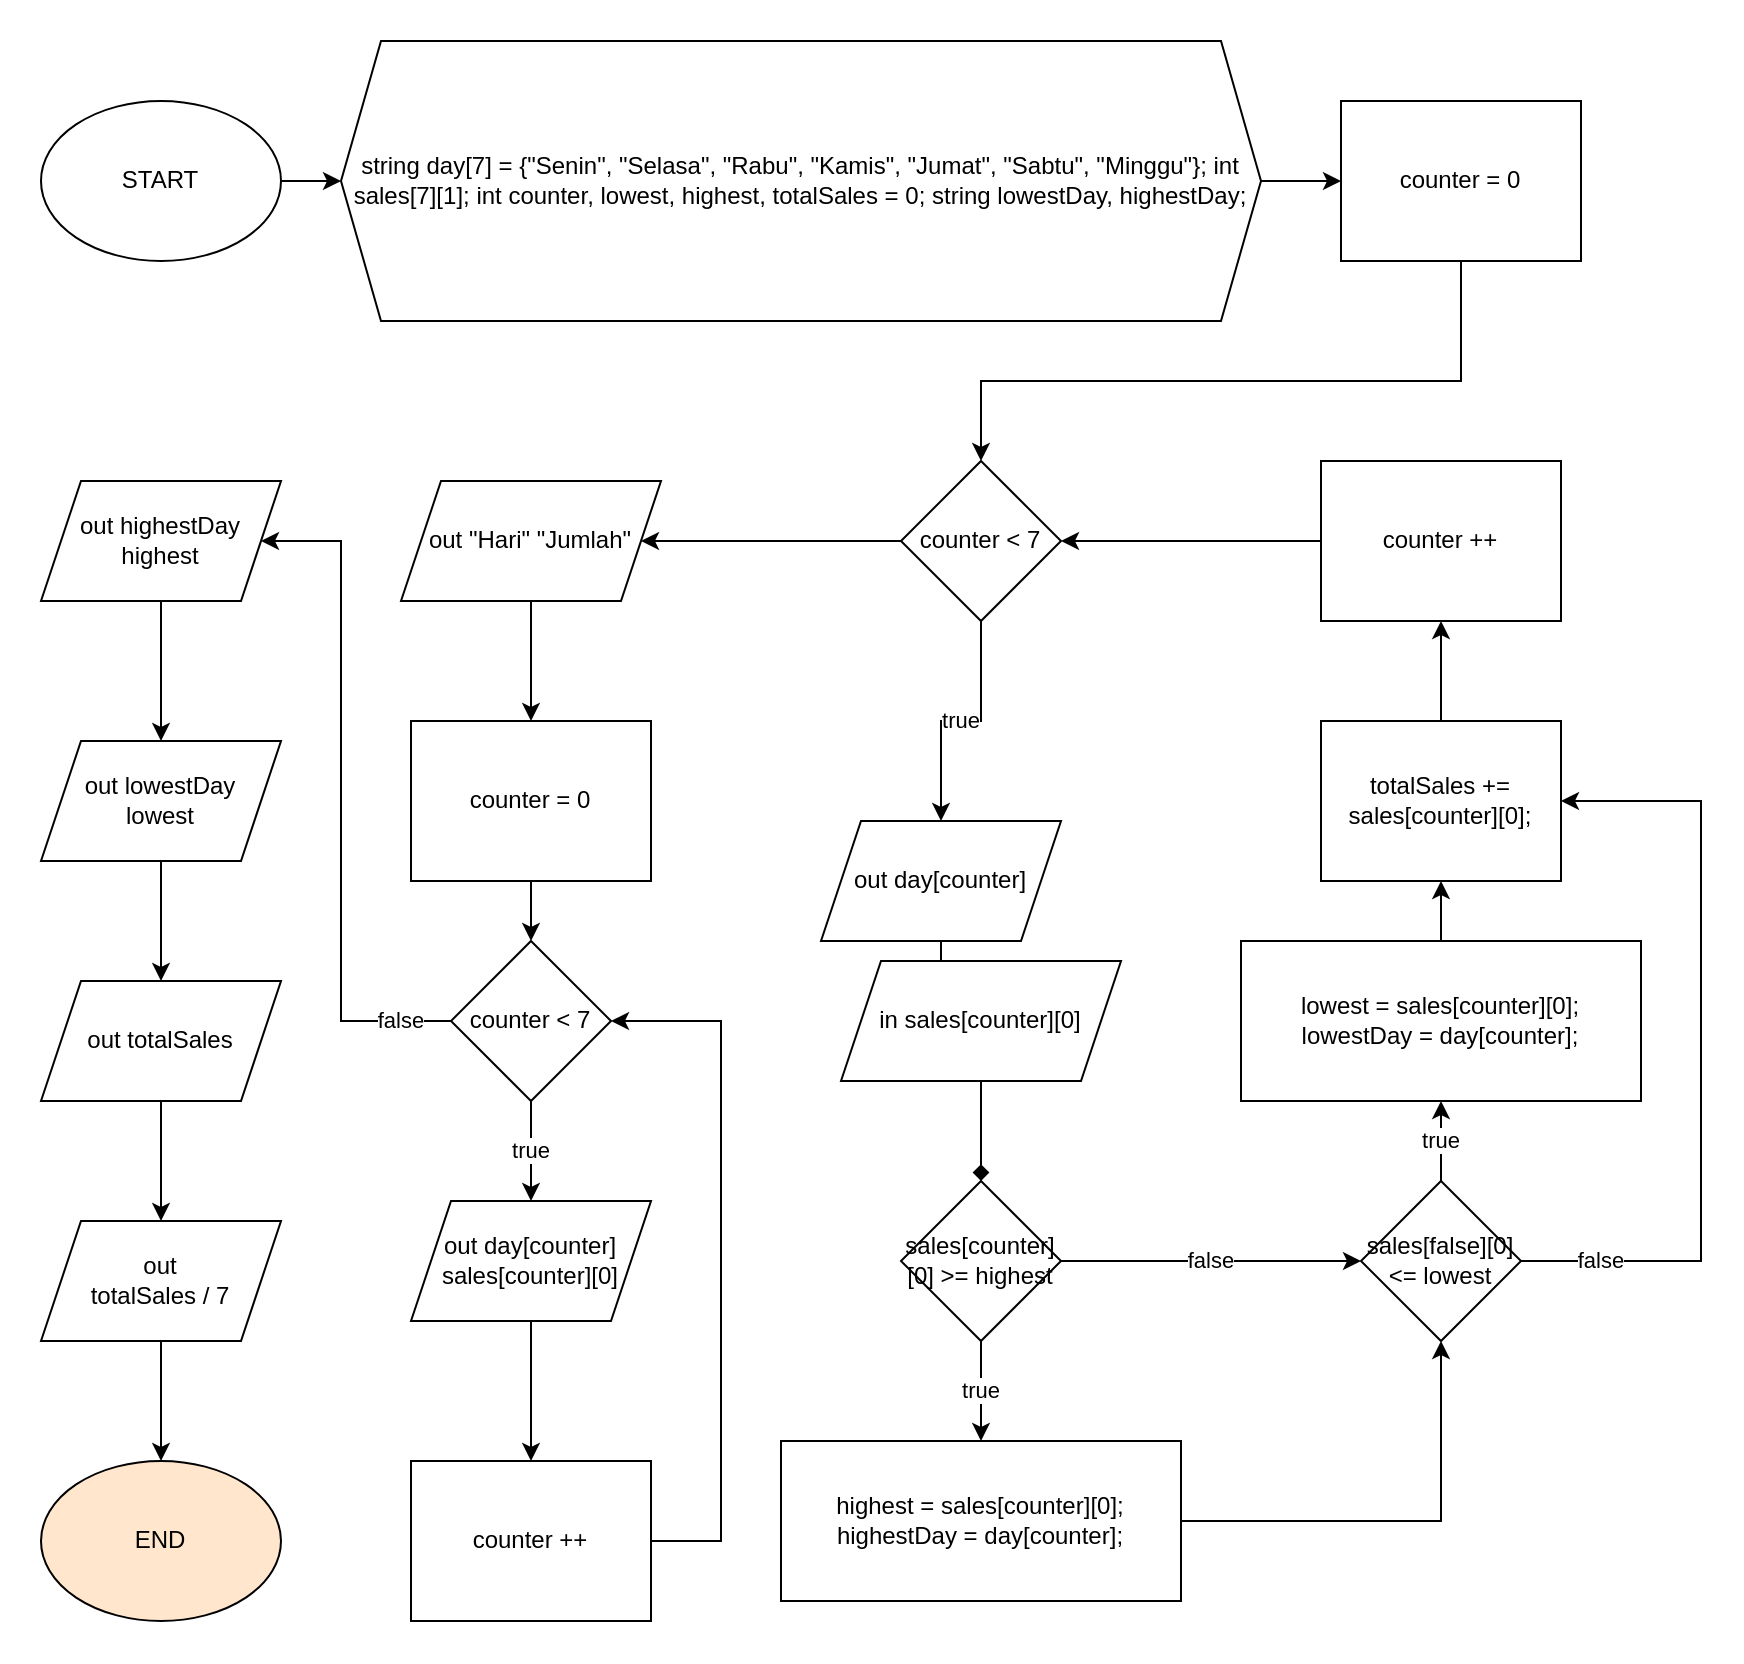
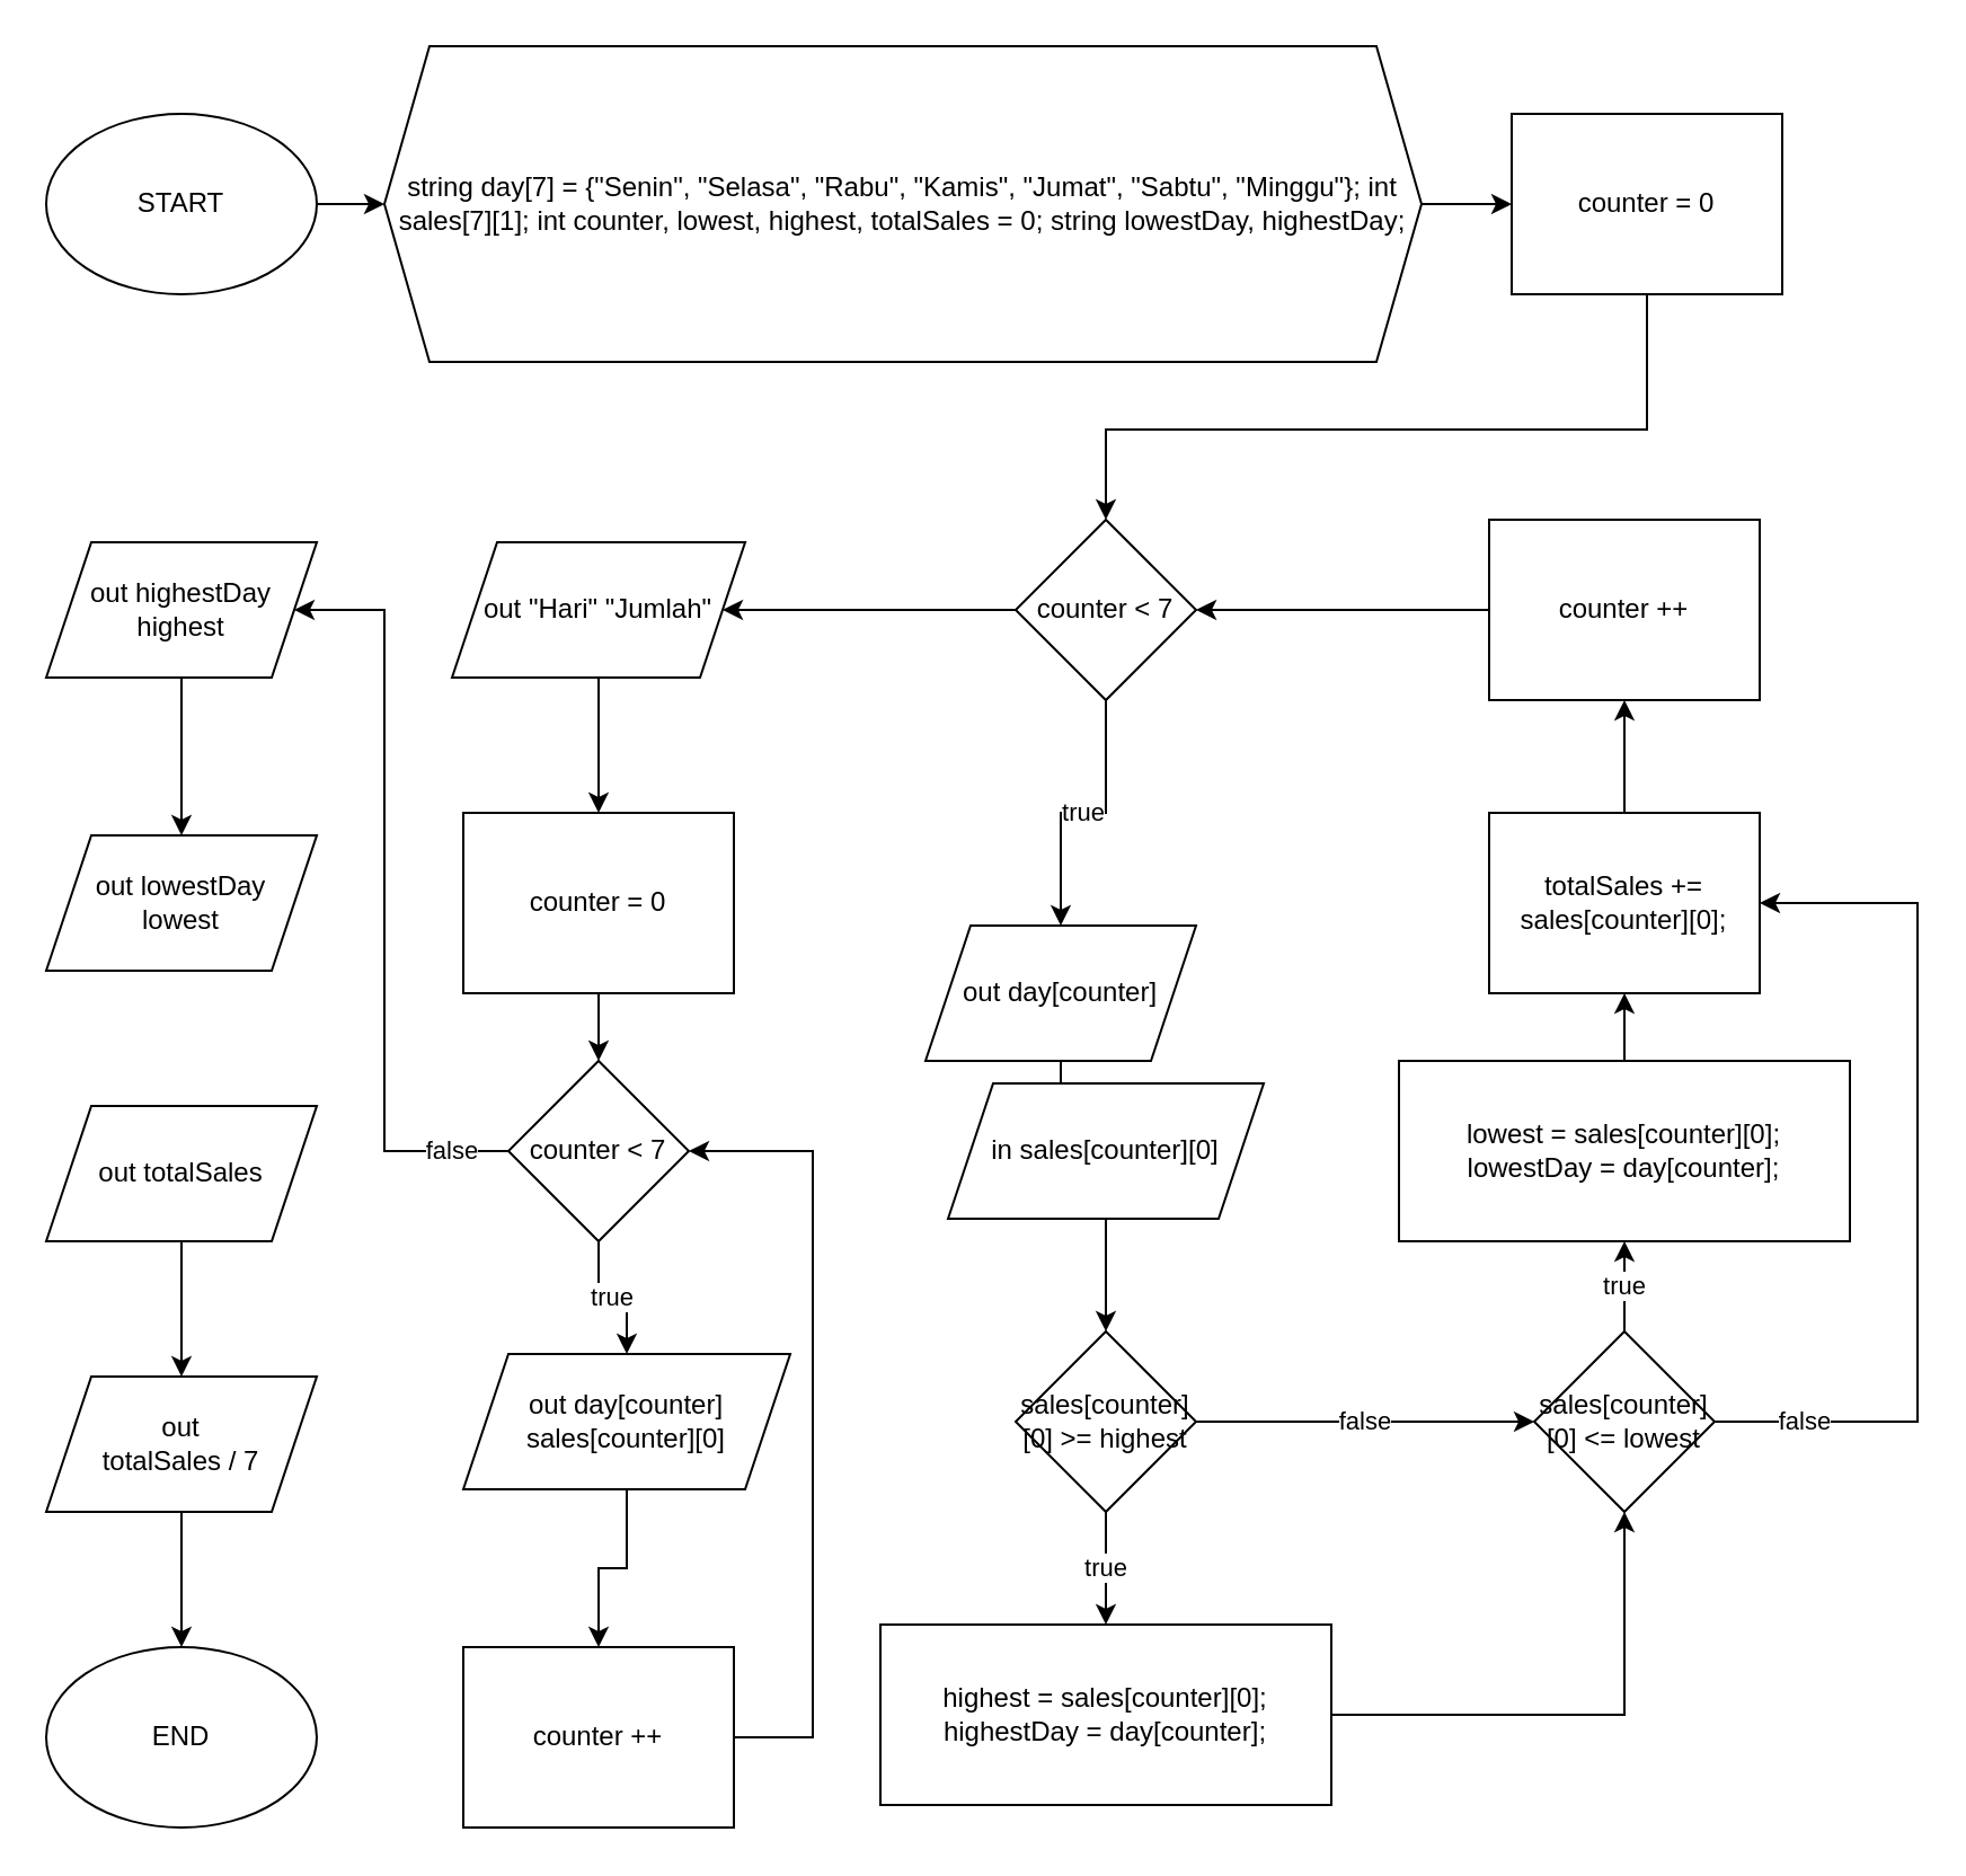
  <mxCell id="0" />
  <mxCell id="1" parent="0" />
  <mxCell id="2" value="" style="edgeStyle=orthogonalEdgeStyle;rounded=0;orthogonalLoop=1;jettySize=auto;html=1;" parent="1" source="3" target="5" edge="1"><mxGeometry relative="1" as="geometry" /></mxCell>
  <mxCell id="3" value="START" style="ellipse;whiteSpace=wrap;html=1;" parent="1" vertex="1"><mxGeometry x="20" y="50" width="120" height="80" as="geometry" /></mxCell>
  <mxCell id="4" value="" style="edgeStyle=orthogonalEdgeStyle;rounded=0;orthogonalLoop=1;jettySize=auto;html=1;" parent="1" source="5" target="7" edge="1"><mxGeometry relative="1" as="geometry" /></mxCell>
  <mxCell id="5" value="string day[7] = {&quot;Senin&quot;, &quot;Selasa&quot;, &quot;Rabu&quot;, &quot;Kamis&quot;, &quot;Jumat&quot;, &quot;Sabtu&quot;, &quot;Minggu&quot;}; int sales[7][1]; int counter, lowest, highest, totalSales = 0; string lowestDay, highestDay;" style="shape=hexagon;perimeter=hexagonPerimeter2;whiteSpace=wrap;html=1;fixedSize=1;" parent="1" vertex="1"><mxGeometry x="170" y="20" width="460" height="140" as="geometry" /></mxCell>
  <mxCell id="6" value="" style="edgeStyle=orthogonalEdgeStyle;rounded=0;orthogonalLoop=1;jettySize=auto;html=1;entryX=0.5;entryY=0;entryDx=0;entryDy=0;" parent="1" source="7" target="10" edge="1"><mxGeometry relative="1" as="geometry"><Array as="points"><mxPoint x="730" y="190" /><mxPoint x="490" y="190" /></Array></mxGeometry></mxCell>
  <mxCell id="7" value="counter = 0" style="shape=square;perimeter=hexagonPerimeter2;whiteSpace=wrap;html=1;fixedSize=1;" parent="1" vertex="1"><mxGeometry x="670" y="50" width="120" height="80" as="geometry" /></mxCell>
  <mxCell id="8" value="true" style="edgeStyle=orthogonalEdgeStyle;rounded=0;orthogonalLoop=1;jettySize=auto;html=1;" parent="1" source="10" target="12" edge="1"><mxGeometry relative="1" as="geometry" /></mxCell>
  <mxCell id="9" style="edgeStyle=orthogonalEdgeStyle;rounded=0;orthogonalLoop=1;jettySize=auto;html=1;exitX=0;exitY=0.5;exitDx=0;exitDy=0;entryX=1;entryY=0.5;entryDx=0;entryDy=0;" parent="1" source="10" target="28" edge="1"><mxGeometry relative="1" as="geometry" /></mxCell>
  <mxCell id="10" value="counter &amp;lt; 7" style="rhombus;whiteSpace=wrap;html=1;" parent="1" vertex="1"><mxGeometry x="450" y="230" width="80" height="80" as="geometry" /></mxCell>
  <mxCell id="11" value="" style="edgeStyle=orthogonalEdgeStyle;rounded=0;orthogonalLoop=1;jettySize=auto;html=1;" parent="1" source="12" target="14" edge="1"><mxGeometry relative="1" as="geometry" /></mxCell>
  <mxCell id="12" value="out&amp;nbsp;day[counter]" style="shape=parallelogram;perimeter=parallelogramPerimeter;whiteSpace=wrap;html=1;fixedSize=1;" parent="1" vertex="1"><mxGeometry x="410" y="410" width="120" height="60" as="geometry" /></mxCell>
- <mxCell id="13" value="" style="edgeStyle=orthogonalEdgeStyle;rounded=0;orthogonalLoop=1;jettySize=auto;html=1;endArrow=diamond;" parent="1" source="14" target="17" edge="1"><mxGeometry relative="1" as="geometry" /></mxCell>
+ <mxCell id="13" value="" style="edgeStyle=orthogonalEdgeStyle;rounded=0;orthogonalLoop=1;jettySize=auto;html=1;" parent="1" source="14" target="17" edge="1"><mxGeometry relative="1" as="geometry" /></mxCell>
  <mxCell id="14" value="in&amp;nbsp;sales[counter][0]" style="shape=parallelogram;perimeter=parallelogramPerimeter;whiteSpace=wrap;html=1;fixedSize=1;" parent="1" vertex="1"><mxGeometry x="420" y="480" width="140" height="60" as="geometry" /></mxCell>
  <mxCell id="15" value="true" style="edgeStyle=orthogonalEdgeStyle;rounded=0;orthogonalLoop=1;jettySize=auto;html=1;" parent="1" source="17" target="19" edge="1"><mxGeometry relative="1" as="geometry" /></mxCell>
  <mxCell id="16" value="false" style="edgeStyle=orthogonalEdgeStyle;rounded=0;orthogonalLoop=1;jettySize=auto;html=1;exitX=1;exitY=0.5;exitDx=0;exitDy=0;entryX=0;entryY=0.5;entryDx=0;entryDy=0;" parent="1" source="17" target="22" edge="1"><mxGeometry relative="1" as="geometry" /></mxCell>
  <mxCell id="17" value="sales[counter][0] &amp;gt;= highest" style="rhombus;whiteSpace=wrap;html=1;" parent="1" vertex="1"><mxGeometry x="450" y="590" width="80" height="80" as="geometry" /></mxCell>
  <mxCell id="18" style="edgeStyle=orthogonalEdgeStyle;rounded=0;orthogonalLoop=1;jettySize=auto;html=1;entryX=0.5;entryY=1;entryDx=0;entryDy=0;" parent="1" source="19" target="22" edge="1"><mxGeometry relative="1" as="geometry" /></mxCell>
  <mxCell id="19" value="highest = sales[counter][0];&lt;br&gt;highestDay = day[counter];" style="shape=square;perimeter=hexagonPerimeter2;whiteSpace=wrap;html=1;fixedSize=1;" parent="1" vertex="1"><mxGeometry x="390" y="720" width="200" height="80" as="geometry" /></mxCell>
  <mxCell id="20" value="true" style="edgeStyle=orthogonalEdgeStyle;rounded=0;orthogonalLoop=1;jettySize=auto;html=1;" parent="1" source="22" target="24" edge="1"><mxGeometry relative="1" as="geometry" /></mxCell>
  <mxCell id="21" value="false" style="edgeStyle=orthogonalEdgeStyle;rounded=0;orthogonalLoop=1;jettySize=auto;html=1;entryX=1;entryY=0.5;entryDx=0;entryDy=0;" parent="1" source="22" target="26" edge="1"><mxGeometry x="-0.795" relative="1" as="geometry"><Array as="points"><mxPoint x="850" y="630" /><mxPoint x="850" y="400" /></Array><mxPoint as="offset" /></mxGeometry></mxCell>
- <mxCell id="22" value="sales[false][0] &amp;lt;= lowest" style="rhombus;whiteSpace=wrap;html=1;" parent="1" vertex="1"><mxGeometry x="680" y="590" width="80" height="80" as="geometry" /></mxCell>
+ <mxCell id="22" value="sales[counter][0] &amp;lt;= lowest" style="rhombus;whiteSpace=wrap;html=1;" parent="1" vertex="1"><mxGeometry x="680" y="590" width="80" height="80" as="geometry" /></mxCell>
  <mxCell id="23" value="" style="edgeStyle=orthogonalEdgeStyle;rounded=0;orthogonalLoop=1;jettySize=auto;html=1;" parent="1" source="24" target="26" edge="1"><mxGeometry relative="1" as="geometry" /></mxCell>
  <mxCell id="24" value="lowest = sales[counter][0];&lt;br&gt;lowestDay = day[counter];" style="shape=square;perimeter=hexagonPerimeter2;whiteSpace=wrap;html=1;fixedSize=1;" parent="1" vertex="1"><mxGeometry x="620" y="470" width="200" height="80" as="geometry" /></mxCell>
  <mxCell id="25" value="" style="edgeStyle=orthogonalEdgeStyle;rounded=0;orthogonalLoop=1;jettySize=auto;html=1;" parent="1" source="26" target="33" edge="1"><mxGeometry relative="1" as="geometry" /></mxCell>
  <mxCell id="26" value="totalSales += sales[counter][0];" style="shape=square;perimeter=hexagonPerimeter2;whiteSpace=wrap;html=1;fixedSize=1;" parent="1" vertex="1"><mxGeometry x="660" y="360" width="120" height="80" as="geometry" /></mxCell>
  <mxCell id="27" value="" style="edgeStyle=orthogonalEdgeStyle;rounded=0;orthogonalLoop=1;jettySize=auto;html=1;" parent="1" source="28" target="35" edge="1"><mxGeometry relative="1" as="geometry" /></mxCell>
  <mxCell id="28" value="out &quot;Hari&quot; &quot;Jumlah&quot;" style="shape=parallelogram;perimeter=parallelogramPerimeter;whiteSpace=wrap;html=1;fixedSize=1;" parent="1" vertex="1"><mxGeometry x="200" y="240" width="130" height="60" as="geometry" /></mxCell>
  <mxCell id="29" value="true" style="edgeStyle=orthogonalEdgeStyle;rounded=0;orthogonalLoop=1;jettySize=auto;html=1;" parent="1" source="31" target="37" edge="1"><mxGeometry relative="1" as="geometry" /></mxCell>
  <mxCell id="30" value="false" style="edgeStyle=orthogonalEdgeStyle;rounded=0;orthogonalLoop=1;jettySize=auto;html=1;" parent="1" source="31" target="41" edge="1"><mxGeometry x="-0.851" relative="1" as="geometry"><Array as="points"><mxPoint x="170" y="510" /><mxPoint x="170" y="270" /></Array><mxPoint as="offset" /></mxGeometry></mxCell>
  <mxCell id="31" value="counter &amp;lt; 7" style="rhombus;whiteSpace=wrap;html=1;" parent="1" vertex="1"><mxGeometry x="225" y="470" width="80" height="80" as="geometry" /></mxCell>
  <mxCell id="32" style="edgeStyle=orthogonalEdgeStyle;rounded=0;orthogonalLoop=1;jettySize=auto;html=1;exitX=0;exitY=0.5;exitDx=0;exitDy=0;entryX=1;entryY=0.5;entryDx=0;entryDy=0;" parent="1" source="33" target="10" edge="1"><mxGeometry relative="1" as="geometry" /></mxCell>
  <mxCell id="33" value="counter ++" style="shape=square;perimeter=hexagonPerimeter2;whiteSpace=wrap;html=1;fixedSize=1;" parent="1" vertex="1"><mxGeometry x="660" y="230" width="120" height="80" as="geometry" /></mxCell>
  <mxCell id="34" value="" style="edgeStyle=orthogonalEdgeStyle;rounded=0;orthogonalLoop=1;jettySize=auto;html=1;" parent="1" source="35" target="31" edge="1"><mxGeometry relative="1" as="geometry" /></mxCell>
  <mxCell id="35" value="counter = 0" style="shape=square;perimeter=hexagonPerimeter2;whiteSpace=wrap;html=1;fixedSize=1;" parent="1" vertex="1"><mxGeometry x="205" y="360" width="120" height="80" as="geometry" /></mxCell>
  <mxCell id="36" value="" style="edgeStyle=orthogonalEdgeStyle;rounded=0;orthogonalLoop=1;jettySize=auto;html=1;" parent="1" source="37" target="39" edge="1"><mxGeometry relative="1" as="geometry" /></mxCell>
- <mxCell id="37" value="out&amp;nbsp;day[counter]&lt;br&gt;sales[counter][0]" style="shape=parallelogram;perimeter=parallelogramPerimeter;whiteSpace=wrap;html=1;fixedSize=1;" parent="1" vertex="1"><mxGeometry x="205" y="600" width="120" height="60" as="geometry" /></mxCell>
+ <mxCell id="37" value="out&amp;nbsp;day[counter]&lt;br&gt;sales[counter][0]" style="shape=parallelogram;perimeter=parallelogramPerimeter;whiteSpace=wrap;html=1;fixedSize=1;" parent="1" vertex="1"><mxGeometry x="205" y="600" width="145" height="60" as="geometry" /></mxCell>
  <mxCell id="38" style="edgeStyle=orthogonalEdgeStyle;rounded=0;orthogonalLoop=1;jettySize=auto;html=1;entryX=1;entryY=0.5;entryDx=0;entryDy=0;" parent="1" source="39" target="31" edge="1"><mxGeometry relative="1" as="geometry"><Array as="points"><mxPoint x="360" y="770" /><mxPoint x="360" y="510" /></Array></mxGeometry></mxCell>
  <mxCell id="39" value="counter ++" style="shape=square;perimeter=hexagonPerimeter2;whiteSpace=wrap;html=1;fixedSize=1;" parent="1" vertex="1"><mxGeometry x="205" y="730" width="120" height="80" as="geometry" /></mxCell>
  <mxCell id="40" value="" style="edgeStyle=orthogonalEdgeStyle;rounded=0;orthogonalLoop=1;jettySize=auto;html=1;" parent="1" source="41" target="43" edge="1"><mxGeometry relative="1" as="geometry" /></mxCell>
  <mxCell id="41" value="out highestDay&lt;br&gt;highest" style="shape=parallelogram;perimeter=parallelogramPerimeter;whiteSpace=wrap;html=1;fixedSize=1;" parent="1" vertex="1"><mxGeometry x="20" y="240" width="120" height="60" as="geometry" /></mxCell>
- <mxCell id="42" value="" style="edgeStyle=orthogonalEdgeStyle;rounded=0;orthogonalLoop=1;jettySize=auto;html=1;" parent="1" source="43" target="45" edge="1"><mxGeometry relative="1" as="geometry" /></mxCell>
  <mxCell id="43" value="out lowestDay&lt;br&gt;lowest" style="shape=parallelogram;perimeter=parallelogramPerimeter;whiteSpace=wrap;html=1;fixedSize=1;" parent="1" vertex="1"><mxGeometry x="20" y="370" width="120" height="60" as="geometry" /></mxCell>
  <mxCell id="44" value="" style="edgeStyle=orthogonalEdgeStyle;rounded=0;orthogonalLoop=1;jettySize=auto;html=1;" parent="1" source="45" target="47" edge="1"><mxGeometry relative="1" as="geometry" /></mxCell>
  <mxCell id="45" value="out totalSales" style="shape=parallelogram;perimeter=parallelogramPerimeter;whiteSpace=wrap;html=1;fixedSize=1;" parent="1" vertex="1"><mxGeometry x="20" y="490" width="120" height="60" as="geometry" /></mxCell>
  <mxCell id="46" value="" style="edgeStyle=orthogonalEdgeStyle;rounded=0;orthogonalLoop=1;jettySize=auto;html=1;" parent="1" source="47" target="48" edge="1"><mxGeometry relative="1" as="geometry" /></mxCell>
  <mxCell id="47" value="out&lt;br&gt;totalSales / 7" style="shape=parallelogram;perimeter=parallelogramPerimeter;whiteSpace=wrap;html=1;fixedSize=1;" parent="1" vertex="1"><mxGeometry x="20" y="610" width="120" height="60" as="geometry" /></mxCell>
- <mxCell id="48" value="END" style="ellipse;whiteSpace=wrap;html=1;fillColor=#ffe6cc;" parent="1" vertex="1"><mxGeometry x="20" y="730" width="120" height="80" as="geometry" /></mxCell>
+ <mxCell id="48" value="END" style="ellipse;whiteSpace=wrap;html=1;" parent="1" vertex="1"><mxGeometry x="20" y="730" width="120" height="80" as="geometry" /></mxCell>
